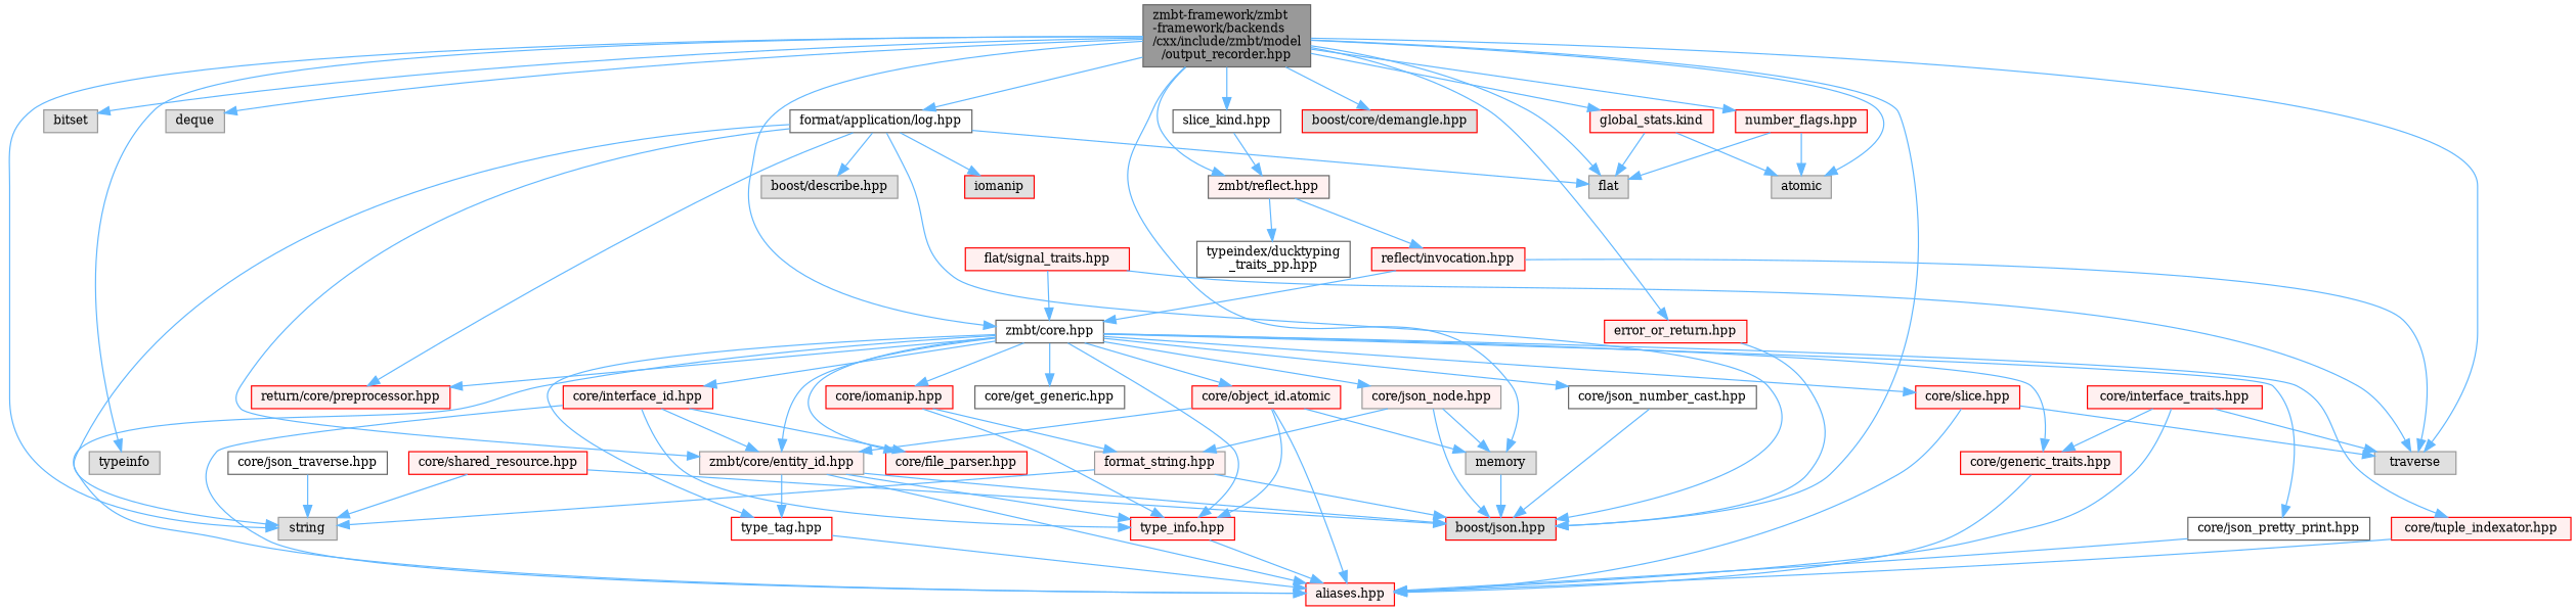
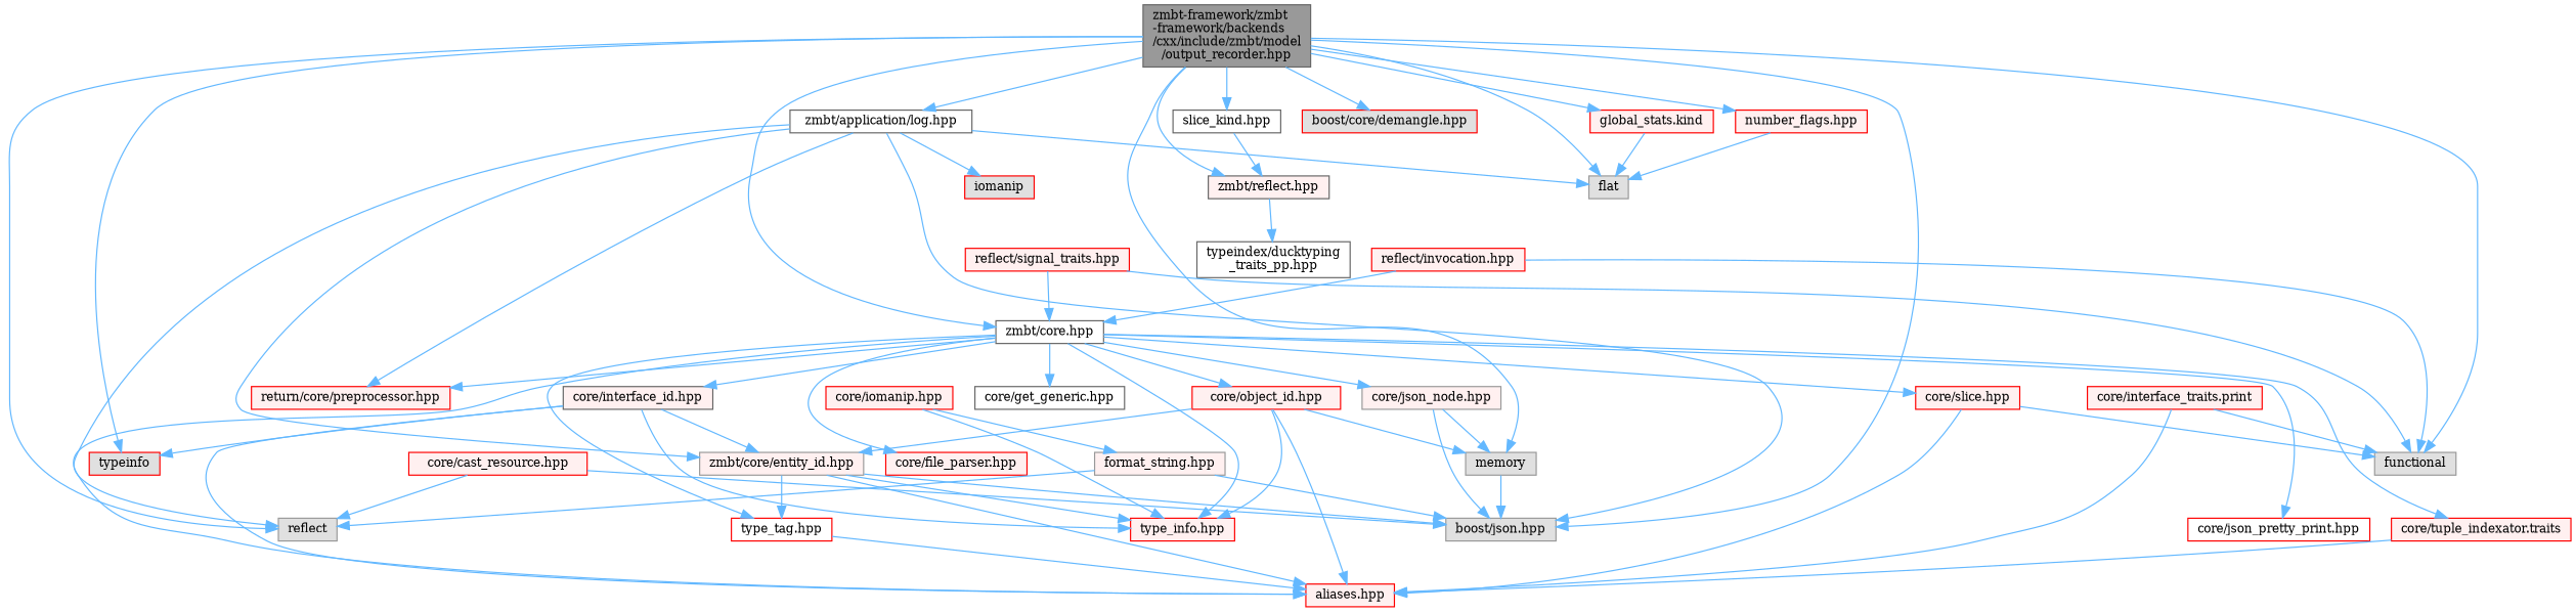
  digraph {
    fontname="DejaVu Serif"
    node [color=red fillcolor="#FFF0F0" fontname="DejaVu Serif" fontsize=10 shape=box style=filled]
    edge [color=steelblue1 fontname="DejaVu Serif" fontsize=10 labelfontname=Helvetica labelfontsize=10 style=solid]
    n1 [color=gray40 fillcolor=grey60 fontcolor=black height=0.2 label="zmbt-framework/zmbt\l-framework/backends\l/cxx/include/zmbt/model\l/output_recorder.hpp" width=0.4]
-   n2 [color=grey60 fillcolor="#E0E0E0" height=0.2 label=atomic width=0.4]
-   n3 [color=grey60 fillcolor="#E0E0E0" height=0.2 label=bitset width=0.4]
    n4 [color=grey60 fillcolor="#E0E0E0" height=0.2 label=flat width=0.4]
-   n5 [color=grey60 fillcolor="#E0E0E0" height=0.2 label=deque width=0.4]
-   n6 [color=grey60 fillcolor="#E0E0E0" height=0.2 label=traverse width=0.4]
+   n6 [color=grey60 fillcolor="#E0E0E0" height=0.2 label=functional width=0.4]
    n7 [color=grey60 fillcolor="#E0E0E0" height=0.2 label=memory width=0.4]
-   n8 [color=grey60 fillcolor="#E0E0E0" height=0.2 label=string width=0.4]
-   n9 [color=grey60 fillcolor="#E0E0E0" height=0.2 label=typeinfo width=0.4]
-   n10 [fillcolor="#E0E0E0" height=0.2 label="boost/json.hpp" width=0.4]
+   n8 [color=grey60 fillcolor="#E0E0E0" height=0.2 label=reflect width=0.4]
+   n9 [fillcolor="#E0E0E0" height=0.2 label=typeinfo width=0.4]
+   n10 [color=grey60 fillcolor="#E0E0E0" height=0.2 label="boost/json.hpp" width=0.4]
    n11 [fillcolor="#E0E0E0" height=0.2 label="boost/core/demangle.hpp" width=0.4]
-   n12 [color=grey40 fillcolor=white height=0.2 label="format/application/log.hpp" width=0.4]
+   n12 [color=grey40 fillcolor=white height=0.2 label="zmbt/application/log.hpp" width=0.4]
    n13 [color=grey40 fillcolor=white height=0.2 label="zmbt/core.hpp" width=0.4]
    n14 [color=grey40 height=0.2 label="zmbt/reflect.hpp" width=0.4]
    n15 [color=grey40 fillcolor=white height=0.2 label="slice_kind.hpp" width=0.4]
    n16 [height=0.2 label="number_flags.hpp" width=0.4]
    n17 [height=0.2 label="global_stats.kind" width=0.4]
-   n18 [height=0.2 label="error_or_return.hpp" width=0.4]
    n19 [fillcolor="#E0E0E0" height=0.2 label=iomanip width=0.4]
-   n20 [color=grey60 fillcolor="#E0E0E0" height=0.2 label="boost/describe.hpp" width=0.4]
    n21 [height=0.2 label="return/core/preprocessor.hpp" width=0.4]
    n22 [color=grey60 height=0.2 label="zmbt/core/entity_id.hpp" width=0.4]
    n23 [height=0.2 label="aliases.hpp" width=0.4]
    n24 [fillcolor=white height=0.2 label="type_tag.hpp" width=0.4]
    n25 [height=0.2 label="type_info.hpp" width=0.4]
    n26 [height=0.2 label="core/iomanip.hpp" width=0.4]
    n27 [height=0.2 label="core/file_parser.hpp" width=0.4]
-   n28 [height=0.2 label="core/generic_traits.hpp" width=0.4]
    n29 [color=grey40 fillcolor=white height=0.2 label="core/get_generic.hpp" width=0.4]
    n30 [color=grey60 height=0.2 label="core/json_node.hpp" width=0.4]
-   n31 [color=grey40 fillcolor=white height=0.2 label="core/json_number_cast.hpp" width=0.4]
-   n32 [color=grey40 fillcolor=white height=0.2 label="core/json_pretty_print.hpp" width=0.4]
+   n32 [fillcolor=white height=0.2 label="core/json_pretty_print.hpp" width=0.4]
    n33 [height=0.2 label="core/slice.hpp" width=0.4]
-   n34 [height=0.2 label="core/tuple_indexator.hpp" width=0.4]
-   n35 [height=0.2 label="core/interface_id.hpp" width=0.4]
-   n36 [height=0.2 label="core/object_id.atomic" width=0.4]
+   n34 [height=0.2 label="core/tuple_indexator.traits" width=0.4]
+   n35 [color=grey40 height=0.2 label="core/interface_id.hpp" width=0.4]
+   n36 [height=0.2 label="core/object_id.hpp" width=0.4]
    n37 [color=grey40 fillcolor=white height=0.2 label="typeindex/ducktyping\l_traits_pp.hpp" width=0.4]
    n38 [height=0.2 label="reflect/invocation.hpp" width=0.4]
    n39 [color=grey60 height=0.2 label="format_string.hpp" width=0.4]
-   n40 [height=0.2 label="core/interface_traits.hpp" width=0.4]
-   n41 [color=grey40 fillcolor=white height=0.2 label="core/json_traverse.hpp" width=0.4]
-   n42 [height=0.2 label="core/shared_resource.hpp" width=0.4]
-   n43 [height=0.2 label="flat/signal_traits.hpp" width=0.4]
-   n1 -> n2
-   n1 -> n3
+   n40 [height=0.2 label="core/interface_traits.print" width=0.4]
+   n42 [height=0.2 label="core/cast_resource.hpp" width=0.4]
+   n43 [height=0.2 label="reflect/signal_traits.hpp" width=0.4]
    n1 -> n4
-   n1 -> n5
    n1 -> n6
    n1 -> n7
    n1 -> n8
    n1 -> n9
    n1 -> n10
    n1 -> n11
    n1 -> n12
    n1 -> n13
    n1 -> n14
    n1 -> n15
    n1 -> n16
    n1 -> n17
-   n1 -> n18
    n7 -> n10
    n12 -> n4
    n12 -> n8
    n12 -> n10
    n12 -> n19
-   n12 -> n20
    n12 -> n21
    n12 -> n22
    n13 -> n21
-   n13 -> n22
    n13 -> n23
    n13 -> n24
    n13 -> n25
-   n13 -> n26
    n13 -> n27
-   n13 -> n28
    n13 -> n29
    n13 -> n30
-   n13 -> n31
    n13 -> n32
    n13 -> n33
    n13 -> n34
    n13 -> n35
    n13 -> n36
    n14 -> n37
-   n14 -> n38
    n15 -> n14
-   n16 -> n2
    n16 -> n4
-   n17 -> n2
    n17 -> n4
-   n18 -> n10
    n22 -> n10
    n22 -> n23
    n22 -> n24
    n22 -> n25
    n24 -> n23
-   n25 -> n23
    n26 -> n25
    n26 -> n39
-   n28 -> n23
    n30 -> n7
    n30 -> n10
-   n30 -> n39
-   n31 -> n10
-   n32 -> n23
    n33 -> n6
    n33 -> n23
    n34 -> n23
-   n35 -> n27
+   n35 -> n9
    n35 -> n22
    n35 -> n23
    n35 -> n25
    n36 -> n7
    n36 -> n22
    n36 -> n23
    n36 -> n25
    n38 -> n6
    n38 -> n13
    n39 -> n8
    n39 -> n10
    n40 -> n6
    n40 -> n23
-   n40 -> n28
-   n41 -> n8
    n42 -> n8
    n42 -> n10
    n43 -> n6
    n43 -> n13
  }
